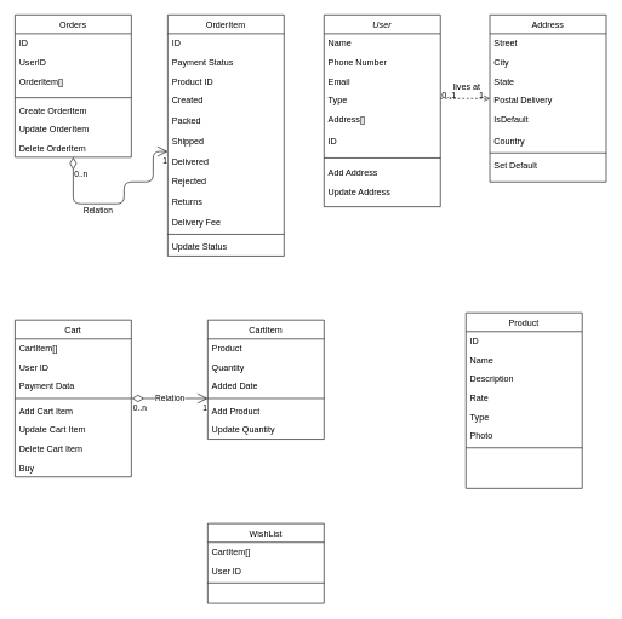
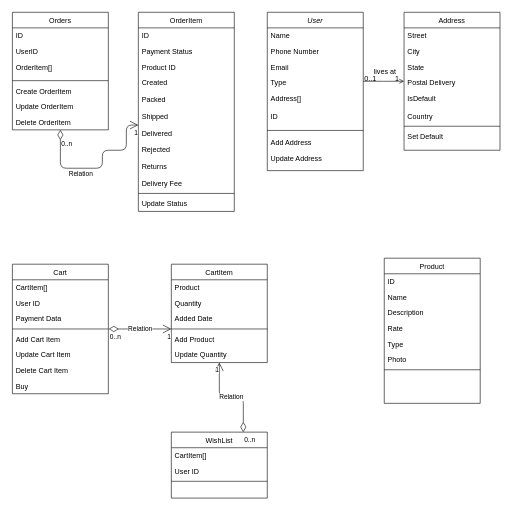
  <mxCell id="0" />
  <mxCell id="1" parent="0" />
  <mxCell id="2" value="User" style="swimlane;fontStyle=2;align=center;verticalAlign=top;childLayout=stackLayout;horizontal=1;startSize=26;horizontalStack=0;resizeParent=1;resizeLast=0;collapsible=1;marginBottom=0;rounded=0;shadow=0;strokeWidth=1;" parent="1" vertex="1"><mxGeometry x="445" y="20" width="160" height="264" as="geometry"><mxRectangle x="230" y="140" width="160" height="26" as="alternateBounds" /></mxGeometry></mxCell>
  <mxCell id="3" value="Name" style="text;align=left;verticalAlign=top;spacingLeft=4;spacingRight=4;overflow=hidden;rotatable=0;points=[[0,0.5],[1,0.5]];portConstraint=eastwest;" parent="2" vertex="1"><mxGeometry y="26" width="160" height="26" as="geometry" /></mxCell>
  <mxCell id="4" value="Phone Number" style="text;align=left;verticalAlign=top;spacingLeft=4;spacingRight=4;overflow=hidden;rotatable=0;points=[[0,0.5],[1,0.5]];portConstraint=eastwest;rounded=0;shadow=0;html=0;" parent="2" vertex="1"><mxGeometry y="52" width="160" height="26" as="geometry" /></mxCell>
  <mxCell id="5" value="Email" style="text;align=left;verticalAlign=top;spacingLeft=4;spacingRight=4;overflow=hidden;rotatable=0;points=[[0,0.5],[1,0.5]];portConstraint=eastwest;rounded=0;shadow=0;html=0;" parent="2" vertex="1"><mxGeometry y="78" width="160" height="26" as="geometry" /></mxCell>
  <mxCell id="6" value="Type" style="text;align=left;verticalAlign=top;spacingLeft=4;spacingRight=4;overflow=hidden;rotatable=0;points=[[0,0.5],[1,0.5]];portConstraint=eastwest;rounded=0;shadow=0;html=0;" parent="2" vertex="1"><mxGeometry y="104" width="160" height="26" as="geometry" /></mxCell>
  <mxCell id="7" value="Address[]" style="text;align=left;verticalAlign=top;spacingLeft=4;spacingRight=4;overflow=hidden;rotatable=0;points=[[0,0.5],[1,0.5]];portConstraint=eastwest;rounded=0;shadow=0;html=0;" parent="2" vertex="1"><mxGeometry y="130" width="160" height="30" as="geometry" /></mxCell>
  <mxCell id="8" value="ID" style="text;align=left;verticalAlign=top;spacingLeft=4;spacingRight=4;overflow=hidden;rotatable=0;points=[[0,0.5],[1,0.5]];portConstraint=eastwest;rounded=0;shadow=0;html=0;" vertex="1" parent="2"><mxGeometry y="160" width="160" height="30" as="geometry" /></mxCell>
  <mxCell id="9" value="" style="line;html=1;strokeWidth=1;align=left;verticalAlign=middle;spacingTop=-1;spacingLeft=3;spacingRight=3;rotatable=0;labelPosition=right;points=[];portConstraint=eastwest;" parent="2" vertex="1"><mxGeometry y="190" width="160" height="14" as="geometry" /></mxCell>
  <mxCell id="10" value="Add Address" style="text;align=left;verticalAlign=top;spacingLeft=4;spacingRight=4;overflow=hidden;rotatable=0;points=[[0,0.5],[1,0.5]];portConstraint=eastwest;rounded=0;shadow=0;html=0;" vertex="1" parent="2"><mxGeometry y="204" width="160" height="26" as="geometry" /></mxCell>
  <mxCell id="11" value="Update Address" style="text;align=left;verticalAlign=top;spacingLeft=4;spacingRight=4;overflow=hidden;rotatable=0;points=[[0,0.5],[1,0.5]];portConstraint=eastwest;rounded=0;shadow=0;html=0;" vertex="1" parent="2"><mxGeometry y="230" width="160" height="26" as="geometry" /></mxCell>
  <mxCell id="12" value="Orders" style="swimlane;fontStyle=0;align=center;verticalAlign=top;childLayout=stackLayout;horizontal=1;startSize=26;horizontalStack=0;resizeParent=1;resizeLast=0;collapsible=1;marginBottom=0;rounded=0;shadow=0;strokeWidth=1;" parent="1" vertex="1"><mxGeometry x="20" y="20" width="160" height="196" as="geometry"><mxRectangle x="130" y="380" width="160" height="26" as="alternateBounds" /></mxGeometry></mxCell>
  <mxCell id="13" value="ID" style="text;align=left;verticalAlign=top;spacingLeft=4;spacingRight=4;overflow=hidden;rotatable=0;points=[[0,0.5],[1,0.5]];portConstraint=eastwest;" parent="12" vertex="1"><mxGeometry y="26" width="160" height="26" as="geometry" /></mxCell>
  <mxCell id="14" value="UserID" style="text;align=left;verticalAlign=top;spacingLeft=4;spacingRight=4;overflow=hidden;rotatable=0;points=[[0,0.5],[1,0.5]];portConstraint=eastwest;" vertex="1" parent="12"><mxGeometry y="52" width="160" height="26" as="geometry" /></mxCell>
  <mxCell id="15" value="OrderItem[]" style="text;align=left;verticalAlign=top;spacingLeft=4;spacingRight=4;overflow=hidden;rotatable=0;points=[[0,0.5],[1,0.5]];portConstraint=eastwest;rounded=0;shadow=0;html=0;" parent="12" vertex="1"><mxGeometry y="78" width="160" height="32" as="geometry" /></mxCell>
  <mxCell id="16" value="" style="line;html=1;strokeWidth=1;align=left;verticalAlign=middle;spacingTop=-1;spacingLeft=3;spacingRight=3;rotatable=0;labelPosition=right;points=[];portConstraint=eastwest;" parent="12" vertex="1"><mxGeometry y="110" width="160" height="8" as="geometry" /></mxCell>
  <mxCell id="17" value="Create OrderItem" style="text;align=left;verticalAlign=top;spacingLeft=4;spacingRight=4;overflow=hidden;rotatable=0;points=[[0,0.5],[1,0.5]];portConstraint=eastwest;" vertex="1" parent="12"><mxGeometry y="118" width="160" height="26" as="geometry" /></mxCell>
  <mxCell id="18" value="Update OrderItem" style="text;align=left;verticalAlign=top;spacingLeft=4;spacingRight=4;overflow=hidden;rotatable=0;points=[[0,0.5],[1,0.5]];portConstraint=eastwest;" vertex="1" parent="12"><mxGeometry y="144" width="160" height="26" as="geometry" /></mxCell>
  <mxCell id="19" value="Delete OrderItem" style="text;align=left;verticalAlign=top;spacingLeft=4;spacingRight=4;overflow=hidden;rotatable=0;points=[[0,0.5],[1,0.5]];portConstraint=eastwest;" vertex="1" parent="12"><mxGeometry y="170" width="160" height="26" as="geometry" /></mxCell>
  <mxCell id="20" value="WishList" style="swimlane;fontStyle=0;align=center;verticalAlign=top;childLayout=stackLayout;horizontal=1;startSize=26;horizontalStack=0;resizeParent=1;resizeLast=0;collapsible=1;marginBottom=0;rounded=0;shadow=0;strokeWidth=1;" parent="1" vertex="1"><mxGeometry x="285" y="720" width="160" height="110" as="geometry"><mxRectangle x="340" y="380" width="170" height="26" as="alternateBounds" /></mxGeometry></mxCell>
  <mxCell id="21" value="CartItem[]" style="text;align=left;verticalAlign=top;spacingLeft=4;spacingRight=4;overflow=hidden;rotatable=0;points=[[0,0.5],[1,0.5]];portConstraint=eastwest;" parent="20" vertex="1"><mxGeometry y="26" width="160" height="26" as="geometry" /></mxCell>
  <mxCell id="22" value="User ID" style="text;align=left;verticalAlign=top;spacingLeft=4;spacingRight=4;overflow=hidden;rotatable=0;points=[[0,0.5],[1,0.5]];portConstraint=eastwest;" vertex="1" parent="20"><mxGeometry y="52" width="160" height="26" as="geometry" /></mxCell>
  <mxCell id="23" value="" style="line;html=1;strokeWidth=1;align=left;verticalAlign=middle;spacingTop=-1;spacingLeft=3;spacingRight=3;rotatable=0;labelPosition=right;points=[];portConstraint=eastwest;" parent="20" vertex="1"><mxGeometry y="78" width="160" height="8" as="geometry" /></mxCell>
  <mxCell id="24" value="Address" style="swimlane;fontStyle=0;align=center;verticalAlign=top;childLayout=stackLayout;horizontal=1;startSize=26;horizontalStack=0;resizeParent=1;resizeLast=0;collapsible=1;marginBottom=0;rounded=0;shadow=0;strokeWidth=1;" parent="1" vertex="1"><mxGeometry x="673" y="20" width="160" height="230" as="geometry"><mxRectangle x="550" y="140" width="160" height="26" as="alternateBounds" /></mxGeometry></mxCell>
  <mxCell id="25" value="Street" style="text;align=left;verticalAlign=top;spacingLeft=4;spacingRight=4;overflow=hidden;rotatable=0;points=[[0,0.5],[1,0.5]];portConstraint=eastwest;" parent="24" vertex="1"><mxGeometry y="26" width="160" height="26" as="geometry" /></mxCell>
  <mxCell id="26" value="City" style="text;align=left;verticalAlign=top;spacingLeft=4;spacingRight=4;overflow=hidden;rotatable=0;points=[[0,0.5],[1,0.5]];portConstraint=eastwest;rounded=0;shadow=0;html=0;" parent="24" vertex="1"><mxGeometry y="52" width="160" height="26" as="geometry" /></mxCell>
  <mxCell id="27" value="State" style="text;align=left;verticalAlign=top;spacingLeft=4;spacingRight=4;overflow=hidden;rotatable=0;points=[[0,0.5],[1,0.5]];portConstraint=eastwest;rounded=0;shadow=0;html=0;" parent="24" vertex="1"><mxGeometry y="78" width="160" height="26" as="geometry" /></mxCell>
  <mxCell id="28" value="Postal Delivery" style="text;align=left;verticalAlign=top;spacingLeft=4;spacingRight=4;overflow=hidden;rotatable=0;points=[[0,0.5],[1,0.5]];portConstraint=eastwest;rounded=0;shadow=0;html=0;" parent="24" vertex="1"><mxGeometry y="104" width="160" height="26" as="geometry" /></mxCell>
  <mxCell id="29" value="IsDefault" style="text;align=left;verticalAlign=top;spacingLeft=4;spacingRight=4;overflow=hidden;rotatable=0;points=[[0,0.5],[1,0.5]];portConstraint=eastwest;rounded=0;shadow=0;html=0;" parent="24" vertex="1"><mxGeometry y="130" width="160" height="30" as="geometry" /></mxCell>
  <mxCell id="30" value="Country" style="text;align=left;verticalAlign=top;spacingLeft=4;spacingRight=4;overflow=hidden;rotatable=0;points=[[0,0.5],[1,0.5]];portConstraint=eastwest;rounded=0;shadow=0;html=0;" parent="24" vertex="1"><mxGeometry y="160" width="160" height="26" as="geometry" /></mxCell>
  <mxCell id="31" value="" style="line;html=1;strokeWidth=1;align=left;verticalAlign=middle;spacingTop=-1;spacingLeft=3;spacingRight=3;rotatable=0;labelPosition=right;points=[];portConstraint=eastwest;" parent="24" vertex="1"><mxGeometry y="186" width="160" height="8" as="geometry" /></mxCell>
  <mxCell id="32" value="Set Default" style="text;align=left;verticalAlign=top;spacingLeft=4;spacingRight=4;overflow=hidden;rotatable=0;points=[[0,0.5],[1,0.5]];portConstraint=eastwest;rounded=0;shadow=0;html=0;" vertex="1" parent="24"><mxGeometry y="194" width="160" height="26" as="geometry" /></mxCell>
- <mxCell id="33" value="" style="endArrow=open;shadow=0;strokeWidth=1;rounded=0;endFill=1;edgeStyle=elbowEdgeStyle;elbow=vertical;dashed=1;" parent="1" source="2" target="24" edge="1"><mxGeometry x="0.5" y="41" relative="1" as="geometry"><mxPoint x="390" y="202" as="sourcePoint" /><mxPoint x="550" y="202" as="targetPoint" /><mxPoint x="-40" y="32" as="offset" /></mxGeometry></mxCell>
+ <mxCell id="33" value="" style="endArrow=open;shadow=0;strokeWidth=1;rounded=0;endFill=1;edgeStyle=elbowEdgeStyle;elbow=vertical;" parent="1" source="2" target="24" edge="1"><mxGeometry x="0.5" y="41" relative="1" as="geometry"><mxPoint x="390" y="202" as="sourcePoint" /><mxPoint x="550" y="202" as="targetPoint" /><mxPoint x="-40" y="32" as="offset" /></mxGeometry></mxCell>
  <mxCell id="34" value="0..1" style="resizable=0;align=left;verticalAlign=bottom;labelBackgroundColor=none;fontSize=12;" parent="33" connectable="0" vertex="1"><mxGeometry x="-1" relative="1" as="geometry"><mxPoint y="4" as="offset" /></mxGeometry></mxCell>
  <mxCell id="35" value="1" style="resizable=0;align=right;verticalAlign=bottom;labelBackgroundColor=none;fontSize=12;" parent="33" connectable="0" vertex="1"><mxGeometry x="1" relative="1" as="geometry"><mxPoint x="-7" y="4" as="offset" /></mxGeometry></mxCell>
  <mxCell id="36" value="lives at" style="text;html=1;resizable=0;points=[];;align=center;verticalAlign=middle;labelBackgroundColor=none;rounded=0;shadow=0;strokeWidth=1;fontSize=12;" parent="33" vertex="1" connectable="0"><mxGeometry x="0.5" y="49" relative="1" as="geometry"><mxPoint x="-16" y="32" as="offset" /></mxGeometry></mxCell>
  <mxCell id="37" value="CartItem" style="swimlane;fontStyle=0;align=center;verticalAlign=top;childLayout=stackLayout;horizontal=1;startSize=26;horizontalStack=0;resizeParent=1;resizeLast=0;collapsible=1;marginBottom=0;rounded=0;shadow=0;strokeWidth=1;" vertex="1" parent="1"><mxGeometry x="285" y="440" width="160" height="164" as="geometry"><mxRectangle x="130" y="380" width="160" height="26" as="alternateBounds" /></mxGeometry></mxCell>
  <mxCell id="38" value="Product" style="text;align=left;verticalAlign=top;spacingLeft=4;spacingRight=4;overflow=hidden;rotatable=0;points=[[0,0.5],[1,0.5]];portConstraint=eastwest;" vertex="1" parent="37"><mxGeometry y="26" width="160" height="26" as="geometry" /></mxCell>
  <mxCell id="39" value="Quantity" style="text;align=left;verticalAlign=top;spacingLeft=4;spacingRight=4;overflow=hidden;rotatable=0;points=[[0,0.5],[1,0.5]];portConstraint=eastwest;rounded=0;shadow=0;html=0;" vertex="1" parent="37"><mxGeometry y="52" width="160" height="26" as="geometry" /></mxCell>
  <mxCell id="40" value="Added Date" style="text;align=left;verticalAlign=top;spacingLeft=4;spacingRight=4;overflow=hidden;rotatable=0;points=[[0,0.5],[1,0.5]];portConstraint=eastwest;rounded=0;shadow=0;html=0;" vertex="1" parent="37"><mxGeometry y="78" width="160" height="26" as="geometry" /></mxCell>
  <mxCell id="41" value="" style="line;html=1;strokeWidth=1;align=left;verticalAlign=middle;spacingTop=-1;spacingLeft=3;spacingRight=3;rotatable=0;labelPosition=right;points=[];portConstraint=eastwest;" vertex="1" parent="37"><mxGeometry y="104" width="160" height="8" as="geometry" /></mxCell>
  <mxCell id="42" value="Add Product" style="text;align=left;verticalAlign=top;spacingLeft=4;spacingRight=4;overflow=hidden;rotatable=0;points=[[0,0.5],[1,0.5]];portConstraint=eastwest;" vertex="1" parent="37"><mxGeometry y="112" width="160" height="26" as="geometry" /></mxCell>
  <mxCell id="43" value="Update Quantity" style="text;align=left;verticalAlign=top;spacingLeft=4;spacingRight=4;overflow=hidden;rotatable=0;points=[[0,0.5],[1,0.5]];portConstraint=eastwest;" vertex="1" parent="37"><mxGeometry y="138" width="160" height="26" as="geometry" /></mxCell>
  <mxCell id="44" value="Product" style="swimlane;fontStyle=0;align=center;verticalAlign=top;childLayout=stackLayout;horizontal=1;startSize=26;horizontalStack=0;resizeParent=1;resizeLast=0;collapsible=1;marginBottom=0;rounded=0;shadow=0;strokeWidth=1;" vertex="1" parent="1"><mxGeometry x="640" y="430" width="160" height="242" as="geometry"><mxRectangle x="130" y="380" width="160" height="26" as="alternateBounds" /></mxGeometry></mxCell>
  <mxCell id="45" value="ID" style="text;align=left;verticalAlign=top;spacingLeft=4;spacingRight=4;overflow=hidden;rotatable=0;points=[[0,0.5],[1,0.5]];portConstraint=eastwest;rounded=0;shadow=0;html=0;" vertex="1" parent="44"><mxGeometry y="26" width="160" height="26" as="geometry" /></mxCell>
  <mxCell id="46" value="Name" style="text;align=left;verticalAlign=top;spacingLeft=4;spacingRight=4;overflow=hidden;rotatable=0;points=[[0,0.5],[1,0.5]];portConstraint=eastwest;" vertex="1" parent="44"><mxGeometry y="52" width="160" height="26" as="geometry" /></mxCell>
  <mxCell id="47" value="Description" style="text;align=left;verticalAlign=top;spacingLeft=4;spacingRight=4;overflow=hidden;rotatable=0;points=[[0,0.5],[1,0.5]];portConstraint=eastwest;rounded=0;shadow=0;html=0;" vertex="1" parent="44"><mxGeometry y="78" width="160" height="26" as="geometry" /></mxCell>
  <mxCell id="48" value="Rate" style="text;align=left;verticalAlign=top;spacingLeft=4;spacingRight=4;overflow=hidden;rotatable=0;points=[[0,0.5],[1,0.5]];portConstraint=eastwest;rounded=0;shadow=0;html=0;" vertex="1" parent="44"><mxGeometry y="104" width="160" height="26" as="geometry" /></mxCell>
  <mxCell id="49" value="Type" style="text;align=left;verticalAlign=top;spacingLeft=4;spacingRight=4;overflow=hidden;rotatable=0;points=[[0,0.5],[1,0.5]];portConstraint=eastwest;rounded=0;shadow=0;html=0;" vertex="1" parent="44"><mxGeometry y="130" width="160" height="26" as="geometry" /></mxCell>
  <mxCell id="50" value="Photo" style="text;align=left;verticalAlign=top;spacingLeft=4;spacingRight=4;overflow=hidden;rotatable=0;points=[[0,0.5],[1,0.5]];portConstraint=eastwest;rounded=0;shadow=0;html=0;" vertex="1" parent="44"><mxGeometry y="156" width="160" height="26" as="geometry" /></mxCell>
  <mxCell id="51" value="" style="line;html=1;strokeWidth=1;align=left;verticalAlign=middle;spacingTop=-1;spacingLeft=3;spacingRight=3;rotatable=0;labelPosition=right;points=[];portConstraint=eastwest;" vertex="1" parent="44"><mxGeometry y="182" width="160" height="8" as="geometry" /></mxCell>
  <mxCell id="52" value="Cart" style="swimlane;fontStyle=0;align=center;verticalAlign=top;childLayout=stackLayout;horizontal=1;startSize=26;horizontalStack=0;resizeParent=1;resizeLast=0;collapsible=1;marginBottom=0;rounded=0;shadow=0;strokeWidth=1;" vertex="1" parent="1"><mxGeometry x="20" y="440" width="160" height="216" as="geometry"><mxRectangle x="130" y="380" width="160" height="26" as="alternateBounds" /></mxGeometry></mxCell>
  <mxCell id="53" value="CartItem[]" style="text;align=left;verticalAlign=top;spacingLeft=4;spacingRight=4;overflow=hidden;rotatable=0;points=[[0,0.5],[1,0.5]];portConstraint=eastwest;" vertex="1" parent="52"><mxGeometry y="26" width="160" height="26" as="geometry" /></mxCell>
  <mxCell id="54" value="User ID" style="text;align=left;verticalAlign=top;spacingLeft=4;spacingRight=4;overflow=hidden;rotatable=0;points=[[0,0.5],[1,0.5]];portConstraint=eastwest;" vertex="1" parent="52"><mxGeometry y="52" width="160" height="26" as="geometry" /></mxCell>
  <mxCell id="55" value="Payment Data" style="text;align=left;verticalAlign=top;spacingLeft=4;spacingRight=4;overflow=hidden;rotatable=0;points=[[0,0.5],[1,0.5]];portConstraint=eastwest;" vertex="1" parent="52"><mxGeometry y="78" width="160" height="26" as="geometry" /></mxCell>
  <mxCell id="56" value="" style="line;html=1;strokeWidth=1;align=left;verticalAlign=middle;spacingTop=-1;spacingLeft=3;spacingRight=3;rotatable=0;labelPosition=right;points=[];portConstraint=eastwest;" vertex="1" parent="52"><mxGeometry y="104" width="160" height="8" as="geometry" /></mxCell>
  <mxCell id="57" value="Add Cart Item" style="text;align=left;verticalAlign=top;spacingLeft=4;spacingRight=4;overflow=hidden;rotatable=0;points=[[0,0.5],[1,0.5]];portConstraint=eastwest;" vertex="1" parent="52"><mxGeometry y="112" width="160" height="26" as="geometry" /></mxCell>
  <mxCell id="58" value="Update Cart Item" style="text;align=left;verticalAlign=top;spacingLeft=4;spacingRight=4;overflow=hidden;rotatable=0;points=[[0,0.5],[1,0.5]];portConstraint=eastwest;" vertex="1" parent="52"><mxGeometry y="138" width="160" height="26" as="geometry" /></mxCell>
  <mxCell id="59" value="Delete Cart Item" style="text;align=left;verticalAlign=top;spacingLeft=4;spacingRight=4;overflow=hidden;rotatable=0;points=[[0,0.5],[1,0.5]];portConstraint=eastwest;" vertex="1" parent="52"><mxGeometry y="164" width="160" height="26" as="geometry" /></mxCell>
  <mxCell id="60" value="Buy" style="text;align=left;verticalAlign=top;spacingLeft=4;spacingRight=4;overflow=hidden;rotatable=0;points=[[0,0.5],[1,0.5]];portConstraint=eastwest;" vertex="1" parent="52"><mxGeometry y="190" width="160" height="26" as="geometry" /></mxCell>
  <mxCell id="61" value="OrderItem" style="swimlane;fontStyle=0;align=center;verticalAlign=top;childLayout=stackLayout;horizontal=1;startSize=26;horizontalStack=0;resizeParent=1;resizeLast=0;collapsible=1;marginBottom=0;rounded=0;shadow=0;strokeWidth=1;" vertex="1" parent="1"><mxGeometry x="230" y="20" width="160" height="332" as="geometry"><mxRectangle x="130" y="380" width="160" height="26" as="alternateBounds" /></mxGeometry></mxCell>
  <mxCell id="62" value="ID" style="text;align=left;verticalAlign=top;spacingLeft=4;spacingRight=4;overflow=hidden;rotatable=0;points=[[0,0.5],[1,0.5]];portConstraint=eastwest;" vertex="1" parent="61"><mxGeometry y="26" width="160" height="26" as="geometry" /></mxCell>
  <mxCell id="63" value="Payment Status" style="text;align=left;verticalAlign=top;spacingLeft=4;spacingRight=4;overflow=hidden;rotatable=0;points=[[0,0.5],[1,0.5]];portConstraint=eastwest;" vertex="1" parent="61"><mxGeometry y="52" width="160" height="26" as="geometry" /></mxCell>
  <mxCell id="64" value="Product ID" style="text;align=left;verticalAlign=top;spacingLeft=4;spacingRight=4;overflow=hidden;rotatable=0;points=[[0,0.5],[1,0.5]];portConstraint=eastwest;" vertex="1" parent="61"><mxGeometry y="78" width="160" height="26" as="geometry" /></mxCell>
  <mxCell id="65" value="Created&#10;&#10;Packed&#10;&#10;Shipped&#10;&#10;Delivered&#10;&#10;Rejected&#10;&#10;Returns" style="text;align=left;verticalAlign=top;spacingLeft=4;spacingRight=4;overflow=hidden;rotatable=0;points=[[0,0.5],[1,0.5]];portConstraint=eastwest;rounded=0;shadow=0;html=0;" vertex="1" parent="61"><mxGeometry y="104" width="160" height="168" as="geometry" /></mxCell>
  <mxCell id="66" value="Delivery Fee" style="text;align=left;verticalAlign=top;spacingLeft=4;spacingRight=4;overflow=hidden;rotatable=0;points=[[0,0.5],[1,0.5]];portConstraint=eastwest;rounded=0;shadow=0;html=0;" vertex="1" parent="61"><mxGeometry y="272" width="160" height="26" as="geometry" /></mxCell>
  <mxCell id="67" value="" style="line;html=1;strokeWidth=1;align=left;verticalAlign=middle;spacingTop=-1;spacingLeft=3;spacingRight=3;rotatable=0;labelPosition=right;points=[];portConstraint=eastwest;" vertex="1" parent="61"><mxGeometry y="298" width="160" height="8" as="geometry" /></mxCell>
  <mxCell id="68" value="Update Status" style="text;align=left;verticalAlign=top;spacingLeft=4;spacingRight=4;overflow=hidden;rotatable=0;points=[[0,0.5],[1,0.5]];portConstraint=eastwest;rounded=0;shadow=0;html=0;" vertex="1" parent="61"><mxGeometry y="306" width="160" height="26" as="geometry" /></mxCell>
  <mxCell id="69" value="Relation" style="endArrow=open;html=1;endSize=12;startArrow=diamondThin;startSize=14;startFill=0;edgeStyle=orthogonalEdgeStyle;exitX=1.004;exitY=0.5;exitDx=0;exitDy=0;exitPerimeter=0;entryX=0;entryY=0.5;entryDx=0;entryDy=0;entryPerimeter=0;" edge="1" parent="1" source="56" target="41"><mxGeometry relative="1" as="geometry"><mxPoint x="430" y="530" as="sourcePoint" /><mxPoint x="590" y="530" as="targetPoint" /></mxGeometry></mxCell>
  <mxCell id="70" value="0..n" style="edgeLabel;resizable=0;html=1;align=left;verticalAlign=top;" connectable="0" vertex="1" parent="69"><mxGeometry x="-1" relative="1" as="geometry" /></mxCell>
  <mxCell id="71" value="1" style="edgeLabel;resizable=0;html=1;align=right;verticalAlign=top;" connectable="0" vertex="1" parent="69"><mxGeometry x="1" relative="1" as="geometry" /></mxCell>
  <mxCell id="72" value="Relation" style="endArrow=open;html=1;endSize=12;startArrow=diamondThin;startSize=14;startFill=0;edgeStyle=orthogonalEdgeStyle;entryX=0;entryY=0.5;entryDx=0;entryDy=0;exitX=0.5;exitY=1;exitDx=0;exitDy=0;" edge="1" parent="1" source="12" target="65"><mxGeometry x="-0.266" y="-10" relative="1" as="geometry"><mxPoint x="180" y="94.5" as="sourcePoint" /><mxPoint x="340" y="94.5" as="targetPoint" /><Array as="points"><mxPoint x="100" y="280" /><mxPoint x="170" y="280" /><mxPoint x="170" y="250" /><mxPoint x="210" y="250" /><mxPoint x="210" y="208" /></Array><mxPoint as="offset" /></mxGeometry></mxCell>
  <mxCell id="73" value="0..n" style="edgeLabel;resizable=0;html=1;align=left;verticalAlign=top;" connectable="0" vertex="1" parent="72"><mxGeometry x="-1" relative="1" as="geometry"><mxPoint y="10" as="offset" /></mxGeometry></mxCell>
  <mxCell id="74" value="1" style="edgeLabel;resizable=0;html=1;align=right;verticalAlign=top;" connectable="0" vertex="1" parent="72"><mxGeometry x="1" relative="1" as="geometry" /></mxCell>
+ <mxCell id="75" value="Relation" style="endArrow=open;html=1;endSize=12;startArrow=diamondThin;startSize=14;startFill=0;edgeStyle=orthogonalEdgeStyle;exitX=0.75;exitY=0;exitDx=0;exitDy=0;entryX=0.5;entryY=1;entryDx=0;entryDy=0;" edge="1" parent="1" source="20" target="37"><mxGeometry relative="1" as="geometry"><mxPoint x="370" y="672" as="sourcePoint" /><mxPoint x="530" y="672" as="targetPoint" /></mxGeometry></mxCell>
+ <mxCell id="76" value="0..n" style="edgeLabel;resizable=0;html=1;align=left;verticalAlign=top;" connectable="0" vertex="1" parent="75"><mxGeometry x="-1" relative="1" as="geometry" /></mxCell>
+ <mxCell id="77" value="1" style="edgeLabel;resizable=0;html=1;align=right;verticalAlign=top;" connectable="0" vertex="1" parent="75"><mxGeometry x="1" relative="1" as="geometry" /></mxCell>
